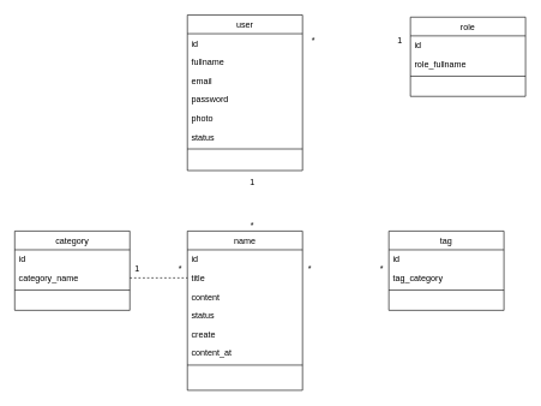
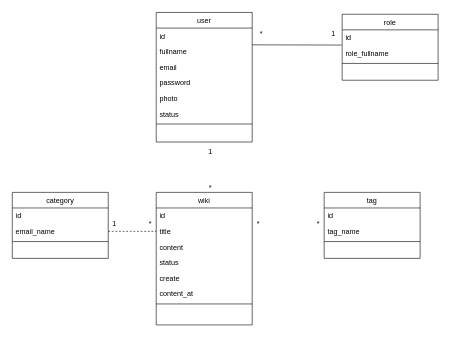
  <mxCell id="0" />
  <mxCell id="1" parent="0" />
  <mxCell id="2" value="user" style="swimlane;fontStyle=0;align=center;verticalAlign=top;childLayout=stackLayout;horizontal=1;startSize=26;horizontalStack=0;resizeParent=1;resizeLast=0;collapsible=1;marginBottom=0;rounded=0;shadow=0;strokeWidth=1;" parent="1" vertex="1"><mxGeometry x="260" y="20" width="160" height="216" as="geometry"><mxRectangle x="550" y="140" width="160" height="26" as="alternateBounds" /></mxGeometry></mxCell>
  <mxCell id="3" value="id" style="text;align=left;verticalAlign=top;spacingLeft=4;spacingRight=4;overflow=hidden;rotatable=0;points=[[0,0.5],[1,0.5]];portConstraint=eastwest;rounded=0;shadow=0;html=0;" parent="2" vertex="1"><mxGeometry y="26" width="160" height="26" as="geometry" /></mxCell>
  <mxCell id="4" value="fullname" style="text;align=left;verticalAlign=top;spacingLeft=4;spacingRight=4;overflow=hidden;rotatable=0;points=[[0,0.5],[1,0.5]];portConstraint=eastwest;" parent="2" vertex="1"><mxGeometry y="52" width="160" height="26" as="geometry" /></mxCell>
  <mxCell id="5" value="email" style="text;align=left;verticalAlign=top;spacingLeft=4;spacingRight=4;overflow=hidden;rotatable=0;points=[[0,0.5],[1,0.5]];portConstraint=eastwest;rounded=0;shadow=0;html=0;" parent="2" vertex="1"><mxGeometry y="78" width="160" height="26" as="geometry" /></mxCell>
  <mxCell id="6" value="password" style="text;align=left;verticalAlign=top;spacingLeft=4;spacingRight=4;overflow=hidden;rotatable=0;points=[[0,0.5],[1,0.5]];portConstraint=eastwest;rounded=0;shadow=0;html=0;" parent="2" vertex="1"><mxGeometry y="104" width="160" height="26" as="geometry" /></mxCell>
  <mxCell id="7" value="photo" style="text;align=left;verticalAlign=top;spacingLeft=4;spacingRight=4;overflow=hidden;rotatable=0;points=[[0,0.5],[1,0.5]];portConstraint=eastwest;rounded=0;shadow=0;html=0;" parent="2" vertex="1"><mxGeometry y="130" width="160" height="26" as="geometry" /></mxCell>
  <mxCell id="8" value="status" style="text;align=left;verticalAlign=top;spacingLeft=4;spacingRight=4;overflow=hidden;rotatable=0;points=[[0,0.5],[1,0.5]];portConstraint=eastwest;rounded=0;shadow=0;html=0;" vertex="1" parent="2"><mxGeometry y="156" width="160" height="26" as="geometry" /></mxCell>
  <mxCell id="9" value="" style="line;html=1;strokeWidth=1;align=left;verticalAlign=middle;spacingTop=-1;spacingLeft=3;spacingRight=3;rotatable=0;labelPosition=right;points=[];portConstraint=eastwest;" parent="2" vertex="1"><mxGeometry y="182" width="160" height="8" as="geometry" /></mxCell>
- <mxCell id="10" value="name" style="swimlane;fontStyle=0;align=center;verticalAlign=top;childLayout=stackLayout;horizontal=1;startSize=26;horizontalStack=0;resizeParent=1;resizeLast=0;collapsible=1;marginBottom=0;rounded=0;shadow=0;strokeWidth=1;" parent="1" vertex="1"><mxGeometry x="260" y="320" width="160" height="221" as="geometry"><mxRectangle x="550" y="140" width="160" height="26" as="alternateBounds" /></mxGeometry></mxCell>
+ <mxCell id="10" value="wiki" style="swimlane;fontStyle=0;align=center;verticalAlign=top;childLayout=stackLayout;horizontal=1;startSize=26;horizontalStack=0;resizeParent=1;resizeLast=0;collapsible=1;marginBottom=0;rounded=0;shadow=0;strokeWidth=1;" parent="1" vertex="1"><mxGeometry x="260" y="320" width="160" height="221" as="geometry"><mxRectangle x="550" y="140" width="160" height="26" as="alternateBounds" /></mxGeometry></mxCell>
  <mxCell id="11" value="id" style="text;align=left;verticalAlign=top;spacingLeft=4;spacingRight=4;overflow=hidden;rotatable=0;points=[[0,0.5],[1,0.5]];portConstraint=eastwest;rounded=0;shadow=0;html=0;" parent="10" vertex="1"><mxGeometry y="26" width="160" height="26" as="geometry" /></mxCell>
  <mxCell id="12" value="title" style="text;align=left;verticalAlign=top;spacingLeft=4;spacingRight=4;overflow=hidden;rotatable=0;points=[[0,0.5],[1,0.5]];portConstraint=eastwest;" parent="10" vertex="1"><mxGeometry y="52" width="160" height="26" as="geometry" /></mxCell>
  <mxCell id="13" value="content" style="text;align=left;verticalAlign=top;spacingLeft=4;spacingRight=4;overflow=hidden;rotatable=0;points=[[0,0.5],[1,0.5]];portConstraint=eastwest;rounded=0;shadow=0;html=0;" parent="10" vertex="1"><mxGeometry y="78" width="160" height="26" as="geometry" /></mxCell>
  <mxCell id="14" value="status" style="text;align=left;verticalAlign=top;spacingLeft=4;spacingRight=4;overflow=hidden;rotatable=0;points=[[0,0.5],[1,0.5]];portConstraint=eastwest;rounded=0;shadow=0;html=0;" parent="10" vertex="1"><mxGeometry y="104" width="160" height="26" as="geometry" /></mxCell>
  <mxCell id="15" value="create" style="text;align=left;verticalAlign=top;spacingLeft=4;spacingRight=4;overflow=hidden;rotatable=0;points=[[0,0.5],[1,0.5]];portConstraint=eastwest;rounded=0;shadow=0;html=0;" parent="10" vertex="1"><mxGeometry y="130" width="160" height="26" as="geometry" /></mxCell>
  <mxCell id="16" value="content_at" style="text;align=left;verticalAlign=top;spacingLeft=4;spacingRight=4;overflow=hidden;rotatable=0;points=[[0,0.5],[1,0.5]];portConstraint=eastwest;rounded=0;shadow=0;html=0;" parent="10" vertex="1"><mxGeometry y="156" width="160" height="26" as="geometry" /></mxCell>
  <mxCell id="17" value="" style="line;html=1;strokeWidth=1;align=left;verticalAlign=middle;spacingTop=-1;spacingLeft=3;spacingRight=3;rotatable=0;labelPosition=right;points=[];portConstraint=eastwest;" parent="10" vertex="1"><mxGeometry y="182" width="160" height="8" as="geometry" /></mxCell>
  <mxCell id="18" value="role" style="swimlane;fontStyle=0;align=center;verticalAlign=top;childLayout=stackLayout;horizontal=1;startSize=26;horizontalStack=0;resizeParent=1;resizeLast=0;collapsible=1;marginBottom=0;rounded=0;shadow=0;strokeWidth=1;" parent="1" vertex="1"><mxGeometry x="570" y="23" width="160" height="110" as="geometry"><mxRectangle x="550" y="140" width="160" height="26" as="alternateBounds" /></mxGeometry></mxCell>
  <mxCell id="19" value="id" style="text;align=left;verticalAlign=top;spacingLeft=4;spacingRight=4;overflow=hidden;rotatable=0;points=[[0,0.5],[1,0.5]];portConstraint=eastwest;rounded=0;shadow=0;html=0;" parent="18" vertex="1"><mxGeometry y="26" width="160" height="26" as="geometry" /></mxCell>
  <mxCell id="20" value="role_fullname" style="text;align=left;verticalAlign=top;spacingLeft=4;spacingRight=4;overflow=hidden;rotatable=0;points=[[0,0.5],[1,0.5]];portConstraint=eastwest;" parent="18" vertex="1"><mxGeometry y="52" width="160" height="26" as="geometry" /></mxCell>
  <mxCell id="21" value="" style="line;html=1;strokeWidth=1;align=left;verticalAlign=middle;spacingTop=-1;spacingLeft=3;spacingRight=3;rotatable=0;labelPosition=right;points=[];portConstraint=eastwest;" parent="18" vertex="1"><mxGeometry y="78" width="160" height="8" as="geometry" /></mxCell>
  <mxCell id="22" value="category" style="swimlane;fontStyle=0;align=center;verticalAlign=top;childLayout=stackLayout;horizontal=1;startSize=26;horizontalStack=0;resizeParent=1;resizeLast=0;collapsible=1;marginBottom=0;rounded=0;shadow=0;strokeWidth=1;" parent="1" vertex="1"><mxGeometry x="20" y="320" width="160" height="110" as="geometry"><mxRectangle x="550" y="140" width="160" height="26" as="alternateBounds" /></mxGeometry></mxCell>
  <mxCell id="23" value="id" style="text;align=left;verticalAlign=top;spacingLeft=4;spacingRight=4;overflow=hidden;rotatable=0;points=[[0,0.5],[1,0.5]];portConstraint=eastwest;rounded=0;shadow=0;html=0;" parent="22" vertex="1"><mxGeometry y="26" width="160" height="26" as="geometry" /></mxCell>
- <mxCell id="24" value="category_name" style="text;align=left;verticalAlign=top;spacingLeft=4;spacingRight=4;overflow=hidden;rotatable=0;points=[[0,0.5],[1,0.5]];portConstraint=eastwest;" parent="22" vertex="1"><mxGeometry y="52" width="160" height="26" as="geometry" /></mxCell>
+ <mxCell id="24" value="email_name" style="text;align=left;verticalAlign=top;spacingLeft=4;spacingRight=4;overflow=hidden;rotatable=0;points=[[0,0.5],[1,0.5]];portConstraint=eastwest;" parent="22" vertex="1"><mxGeometry y="52" width="160" height="26" as="geometry" /></mxCell>
  <mxCell id="25" value="" style="line;html=1;strokeWidth=1;align=left;verticalAlign=middle;spacingTop=-1;spacingLeft=3;spacingRight=3;rotatable=0;labelPosition=right;points=[];portConstraint=eastwest;" parent="22" vertex="1"><mxGeometry y="78" width="160" height="8" as="geometry" /></mxCell>
  <mxCell id="26" value="tag" style="swimlane;fontStyle=0;align=center;verticalAlign=top;childLayout=stackLayout;horizontal=1;startSize=26;horizontalStack=0;resizeParent=1;resizeLast=0;collapsible=1;marginBottom=0;rounded=0;shadow=0;strokeWidth=1;" parent="1" vertex="1"><mxGeometry x="540" y="320" width="160" height="110" as="geometry"><mxRectangle x="550" y="140" width="160" height="26" as="alternateBounds" /></mxGeometry></mxCell>
  <mxCell id="27" value="id" style="text;align=left;verticalAlign=top;spacingLeft=4;spacingRight=4;overflow=hidden;rotatable=0;points=[[0,0.5],[1,0.5]];portConstraint=eastwest;rounded=0;shadow=0;html=0;" parent="26" vertex="1"><mxGeometry y="26" width="160" height="26" as="geometry" /></mxCell>
- <mxCell id="28" value="tag_category" style="text;align=left;verticalAlign=top;spacingLeft=4;spacingRight=4;overflow=hidden;rotatable=0;points=[[0,0.5],[1,0.5]];portConstraint=eastwest;" parent="26" vertex="1"><mxGeometry y="52" width="160" height="26" as="geometry" /></mxCell>
+ <mxCell id="28" value="tag_name" style="text;align=left;verticalAlign=top;spacingLeft=4;spacingRight=4;overflow=hidden;rotatable=0;points=[[0,0.5],[1,0.5]];portConstraint=eastwest;" parent="26" vertex="1"><mxGeometry y="52" width="160" height="26" as="geometry" /></mxCell>
  <mxCell id="29" value="" style="line;html=1;strokeWidth=1;align=left;verticalAlign=middle;spacingTop=-1;spacingLeft=3;spacingRight=3;rotatable=0;labelPosition=right;points=[];portConstraint=eastwest;" parent="26" vertex="1"><mxGeometry y="78" width="160" height="8" as="geometry" /></mxCell>
+ <mxCell id="30" value="" style="endArrow=none;html=1;rounded=0;exitX=1;exitY=0.25;exitDx=0;exitDy=0;entryX=-0.007;entryY=-0.026;entryDx=0;entryDy=0;entryPerimeter=0;" parent="1" source="2" target="20" edge="1"><mxGeometry width="50" height="50" relative="1" as="geometry"><mxPoint x="470" y="120" as="sourcePoint" /><mxPoint x="520" y="70" as="targetPoint" /></mxGeometry></mxCell>
  <mxCell id="31" value="&lt;div&gt;1&lt;/div&gt;" style="text;html=1;align=center;verticalAlign=middle;resizable=0;points=[];autosize=1;strokeColor=none;fillColor=none;" parent="1" vertex="1"><mxGeometry x="540" y="40" width="30" height="30" as="geometry" /></mxCell>
  <mxCell id="32" value="&lt;div&gt;*&lt;/div&gt;" style="text;html=1;align=center;verticalAlign=middle;resizable=0;points=[];autosize=1;strokeColor=none;fillColor=none;" parent="1" vertex="1"><mxGeometry x="420" y="40" width="30" height="30" as="geometry" /></mxCell>
  <mxCell id="33" value="*" style="text;html=1;align=center;verticalAlign=middle;resizable=0;points=[];autosize=1;strokeColor=none;fillColor=none;" parent="1" vertex="1"><mxGeometry x="335" y="298" width="30" height="30" as="geometry" /></mxCell>
  <mxCell id="34" value="1" style="text;html=1;align=center;verticalAlign=middle;resizable=0;points=[];autosize=1;strokeColor=none;fillColor=none;" parent="1" vertex="1"><mxGeometry x="335" y="238" width="30" height="30" as="geometry" /></mxCell>
  <mxCell id="35" value="" style="endArrow=none;html=1;rounded=0;entryX=0;entryY=0.5;entryDx=0;entryDy=0;exitX=1;exitY=0.5;exitDx=0;exitDy=0;dashed=1;" parent="1" source="24" target="12" edge="1"><mxGeometry width="50" height="50" relative="1" as="geometry"><mxPoint x="190" y="410" as="sourcePoint" /><mxPoint x="240" y="360" as="targetPoint" /></mxGeometry></mxCell>
  <mxCell id="36" value="*" style="text;html=1;align=center;verticalAlign=middle;resizable=0;points=[];autosize=1;strokeColor=none;fillColor=none;" parent="1" vertex="1"><mxGeometry x="235" y="358" width="30" height="30" as="geometry" /></mxCell>
  <mxCell id="37" value="1" style="text;html=1;align=center;verticalAlign=middle;resizable=0;points=[];autosize=1;strokeColor=none;fillColor=none;" parent="1" vertex="1"><mxGeometry x="175" y="358" width="30" height="30" as="geometry" /></mxCell>
  <mxCell id="38" value="*" style="text;html=1;align=center;verticalAlign=middle;resizable=0;points=[];autosize=1;strokeColor=none;fillColor=none;" parent="1" vertex="1"><mxGeometry x="515" y="358" width="30" height="30" as="geometry" /></mxCell>
  <mxCell id="39" value="*" style="text;html=1;align=center;verticalAlign=middle;resizable=0;points=[];autosize=1;strokeColor=none;fillColor=none;" parent="1" vertex="1"><mxGeometry x="415" y="358" width="30" height="30" as="geometry" /></mxCell>
